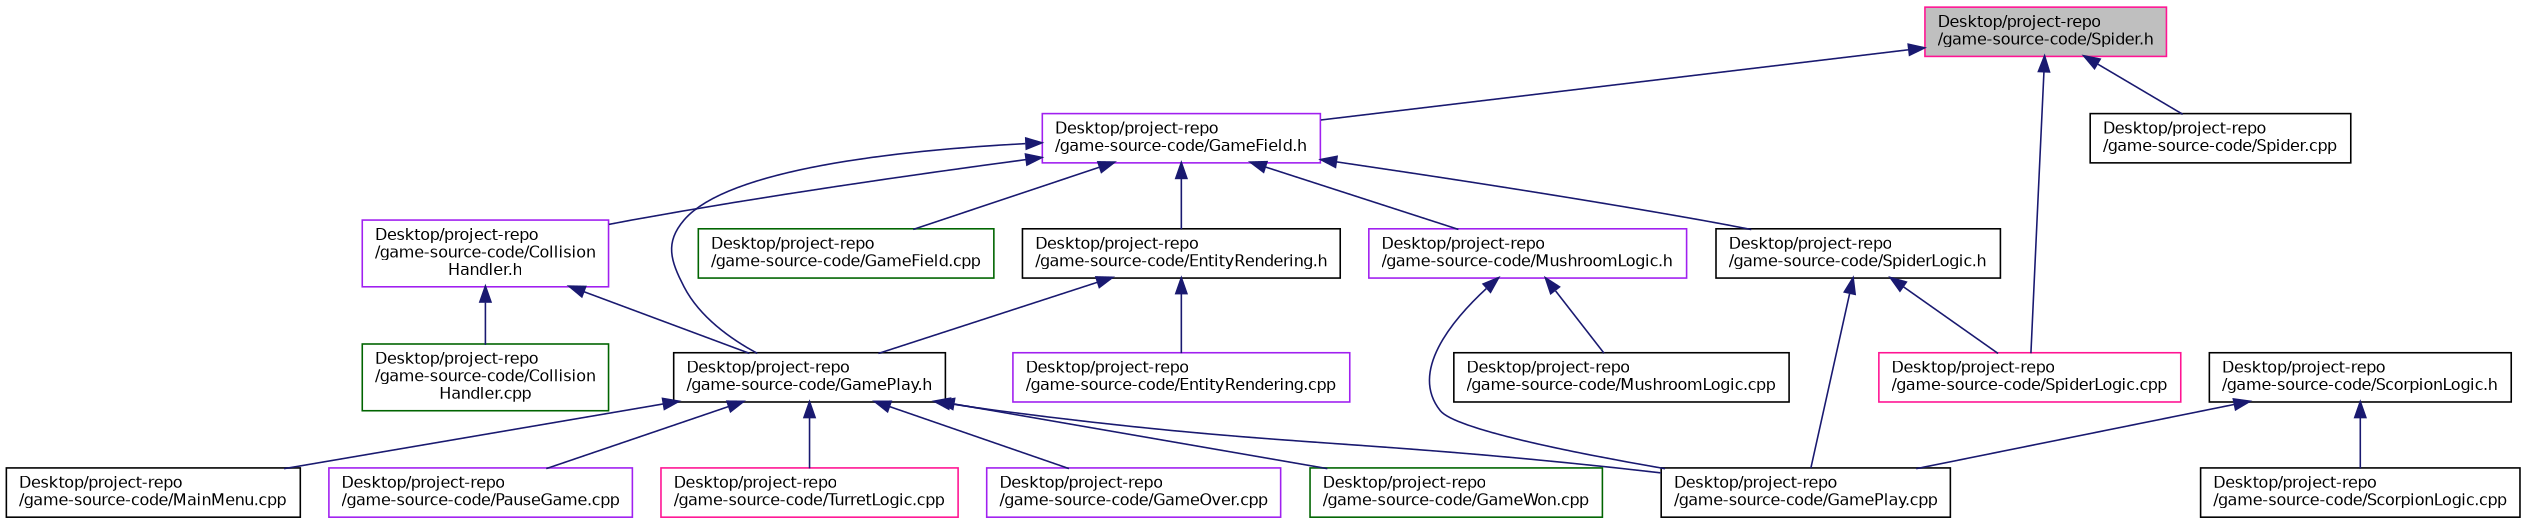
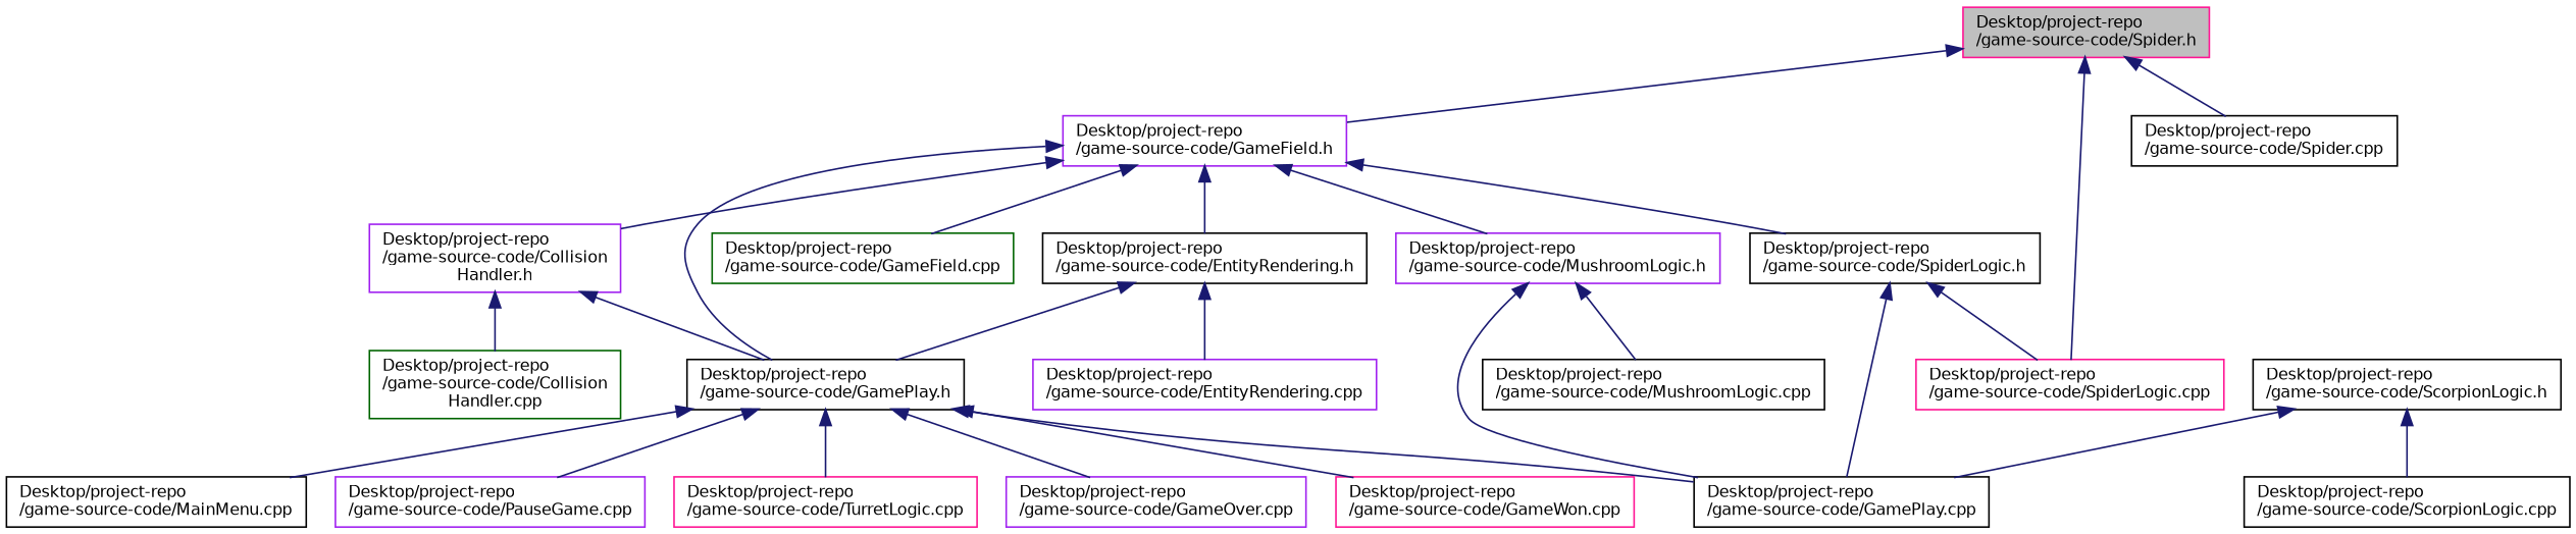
  digraph {
    node [color=black fillcolor=white fontname=Helvetica fontsize=10 shape=record style=filled]
    edge [color=midnightblue dir=back fontname=Helvetica fontsize=10 labelfontname=Helvetica labelfontsize=10 style=solid]
    n1 [color=deeppink fillcolor=grey75 fontcolor=black height=0.2 label="Desktop/project-repo\l/game-source-code/Spider.h" width=0.4]
    n2 [color=purple height=0.2 label="Desktop/project-repo\l/game-source-code/GameField.h" width=0.4]
    n3 [color=deeppink height=0.2 label="Desktop/project-repo\l/game-source-code/SpiderLogic.cpp" width=0.4]
    n4 [height=0.2 label="Desktop/project-repo\l/game-source-code/Spider.cpp" width=0.4]
    n5 [color=purple height=0.2 label="Desktop/project-repo\l/game-source-code/Collision\lHandler.h" width=0.4]
    n6 [height=0.2 label="Desktop/project-repo\l/game-source-code/GamePlay.h" width=0.4]
    n7 [height=0.2 label="Desktop/project-repo\l/game-source-code/EntityRendering.h" width=0.4]
    n8 [color=darkgreen height=0.2 label="Desktop/project-repo\l/game-source-code/GameField.cpp" width=0.4]
    n9 [color=purple height=0.2 label="Desktop/project-repo\l/game-source-code/MushroomLogic.h" width=0.4]
    n10 [height=0.2 label="Desktop/project-repo\l/game-source-code/SpiderLogic.h" width=0.4]
    n11 [color=darkgreen height=0.2 label="Desktop/project-repo\l/game-source-code/Collision\lHandler.cpp" width=0.4]
    n12 [color=purple height=0.2 label="Desktop/project-repo\l/game-source-code/GameOver.cpp" width=0.4]
    n13 [height=0.2 label="Desktop/project-repo\l/game-source-code/GamePlay.cpp" width=0.4]
-   n14 [color=darkgreen height=0.2 label="Desktop/project-repo\l/game-source-code/GameWon.cpp" width=0.4]
+   n14 [color=deeppink height=0.2 label="Desktop/project-repo\l/game-source-code/GameWon.cpp" width=0.4]
    n15 [height=0.2 label="Desktop/project-repo\l/game-source-code/MainMenu.cpp" width=0.4]
    n16 [color=purple height=0.2 label="Desktop/project-repo\l/game-source-code/PauseGame.cpp" width=0.4]
    n17 [color=deeppink height=0.2 label="Desktop/project-repo\l/game-source-code/TurretLogic.cpp" width=0.4]
    n18 [color=purple height=0.2 label="Desktop/project-repo\l/game-source-code/EntityRendering.cpp" width=0.4]
    n19 [height=0.2 label="Desktop/project-repo\l/game-source-code/MushroomLogic.cpp" width=0.4]
    n20 [height=0.2 label="Desktop/project-repo\l/game-source-code/ScorpionLogic.h" width=0.4]
    n21 [height=0.2 label="Desktop/project-repo\l/game-source-code/ScorpionLogic.cpp" width=0.4]
    n1 -> n2
    n1 -> n3
    n1 -> n4
    n2 -> n5
    n2 -> n6
    n2 -> n7
    n2 -> n8
    n2 -> n9
    n2 -> n10
    n5 -> n6
    n5 -> n11
    n6 -> n12
    n6 -> n13
    n6 -> n14
    n6 -> n15
    n6 -> n16
    n6 -> n17
    n7 -> n6
    n7 -> n18
    n9 -> n13
    n9 -> n19
    n10 -> n3
    n10 -> n13
    n20 -> n13
    n20 -> n21
  }
